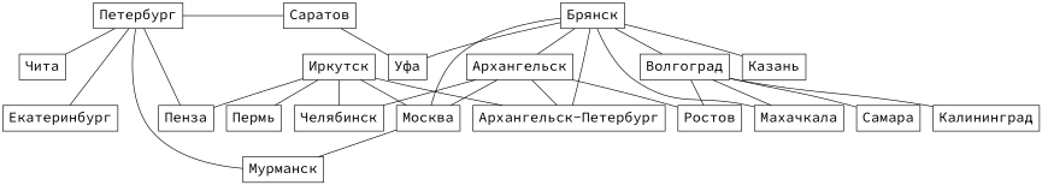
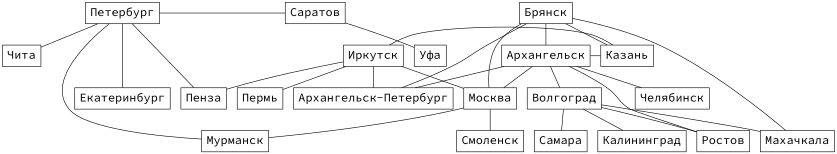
  graph {
    fontname="Source Code Pro"
    node [fontname="Source Code Pro" fontsize=20 shape=box]
    edge [fontname="Source Code Pro" weight=1]
    "Москва"
    n2 [label="Архангельск-Петербург"]
    "Екатеринбург"
    "Иркутск"
    "Казань"
    "Архангельск"
    "Брянск"
    n8 [label="Петербург"]
    "Саратов"
+   "Смоленск"
    "Мурманск"
    "Пенза"
    "Пермь"
    n14 [label="Ростов"]
    "Челябинск"
    "Волгоград"
    "Махачкала"
    "Уфа"
    "Чита"
    "Калининград"
    "Самара"
    subgraph sub_1 {
      rank=same
      "Москва"
      n2
      "Екатеринбург"
    }
    subgraph sub_2 {
      rank=same
      "Иркутск"
      "Казань"
      "Архангельск"
    }
    subgraph sub_3 {
      rank=same
      "Брянск"
      n8
      "Саратов"
    }
+   "Москва" -- "Смоленск" [weight=1000]
    "Москва" -- "Мурманск"
    "Иркутск" -- "Москва" [weight=500]
    "Иркутск" -- n2 [weight=500]
-   "Иркутск" -- "Челябинск" [weight=500]
+   "Иркутск" -- "Казань" [weight=500]
    "Иркутск" -- "Пенза" [weight=500]
    "Иркутск" -- "Пермь" [weight=500]
    "Архангельск" -- "Москва"
    "Архангельск" -- n2
+   "Архангельск" -- "Казань"
    "Архангельск" -- "Брянск"
    "Архангельск" -- n14
    "Архангельск" -- "Челябинск"
    "Брянск" -- "Москва" [weight=100]
    "Брянск" -- n2 [weight=100]
    "Брянск" -- "Казань" [weight=100]
-   "Брянск" -- "Волгоград" [weight=100]
+   "Архангельск" -- "Волгоград" [weight=100]
    "Брянск" -- "Махачкала" [weight=100]
-   "Брянск" -- "Уфа" [weight=100]
    n8 -- "Екатеринбург"
    n8 -- "Саратов"
    n8 -- "Мурманск"
    n8 -- "Пенза"
    n8 -- "Чита"
    "Саратов" -- "Уфа"
    "Волгоград" -- n14
    "Волгоград" -- "Махачкала"
    "Волгоград" -- "Калининград"
    "Волгоград" -- "Самара"
  }
